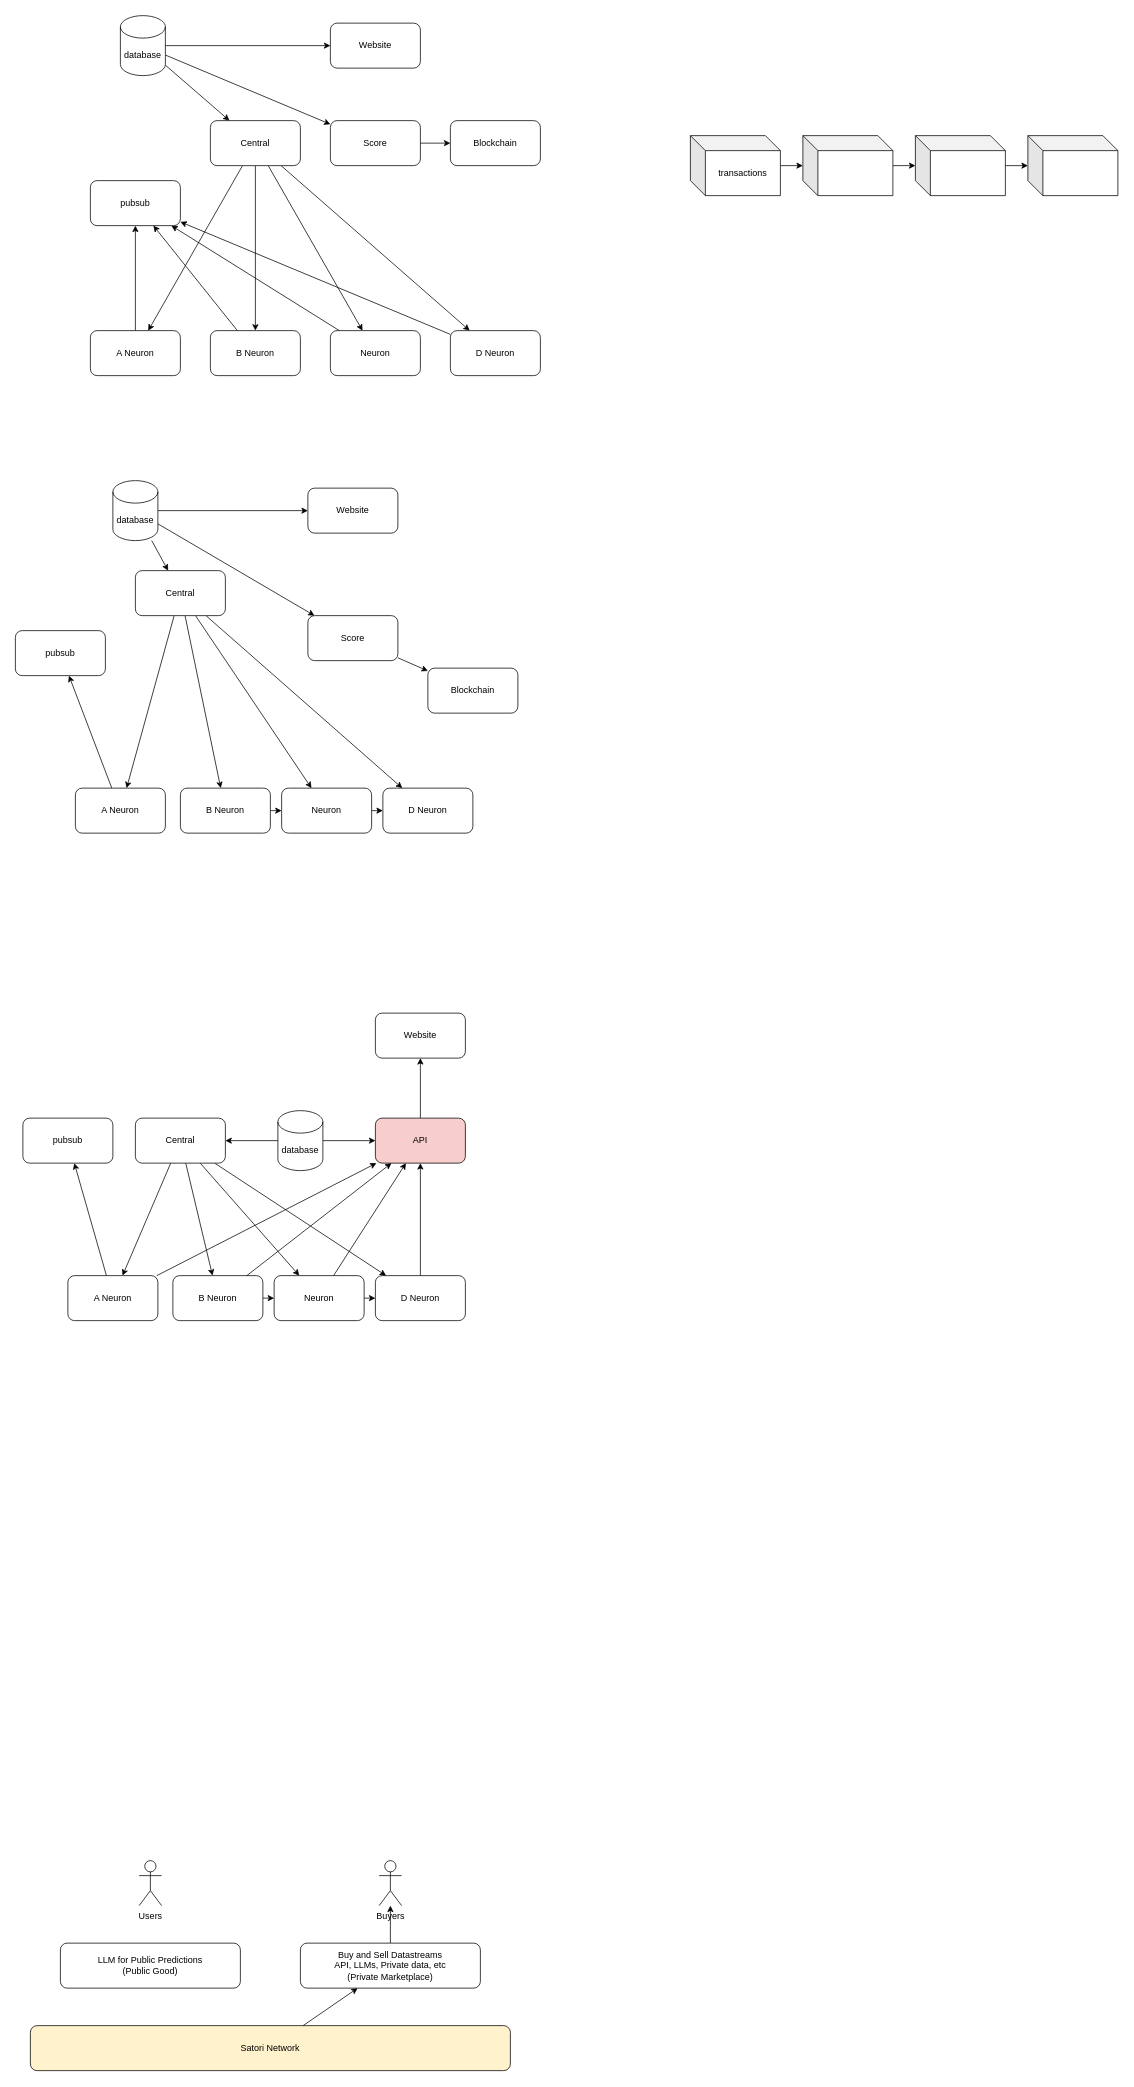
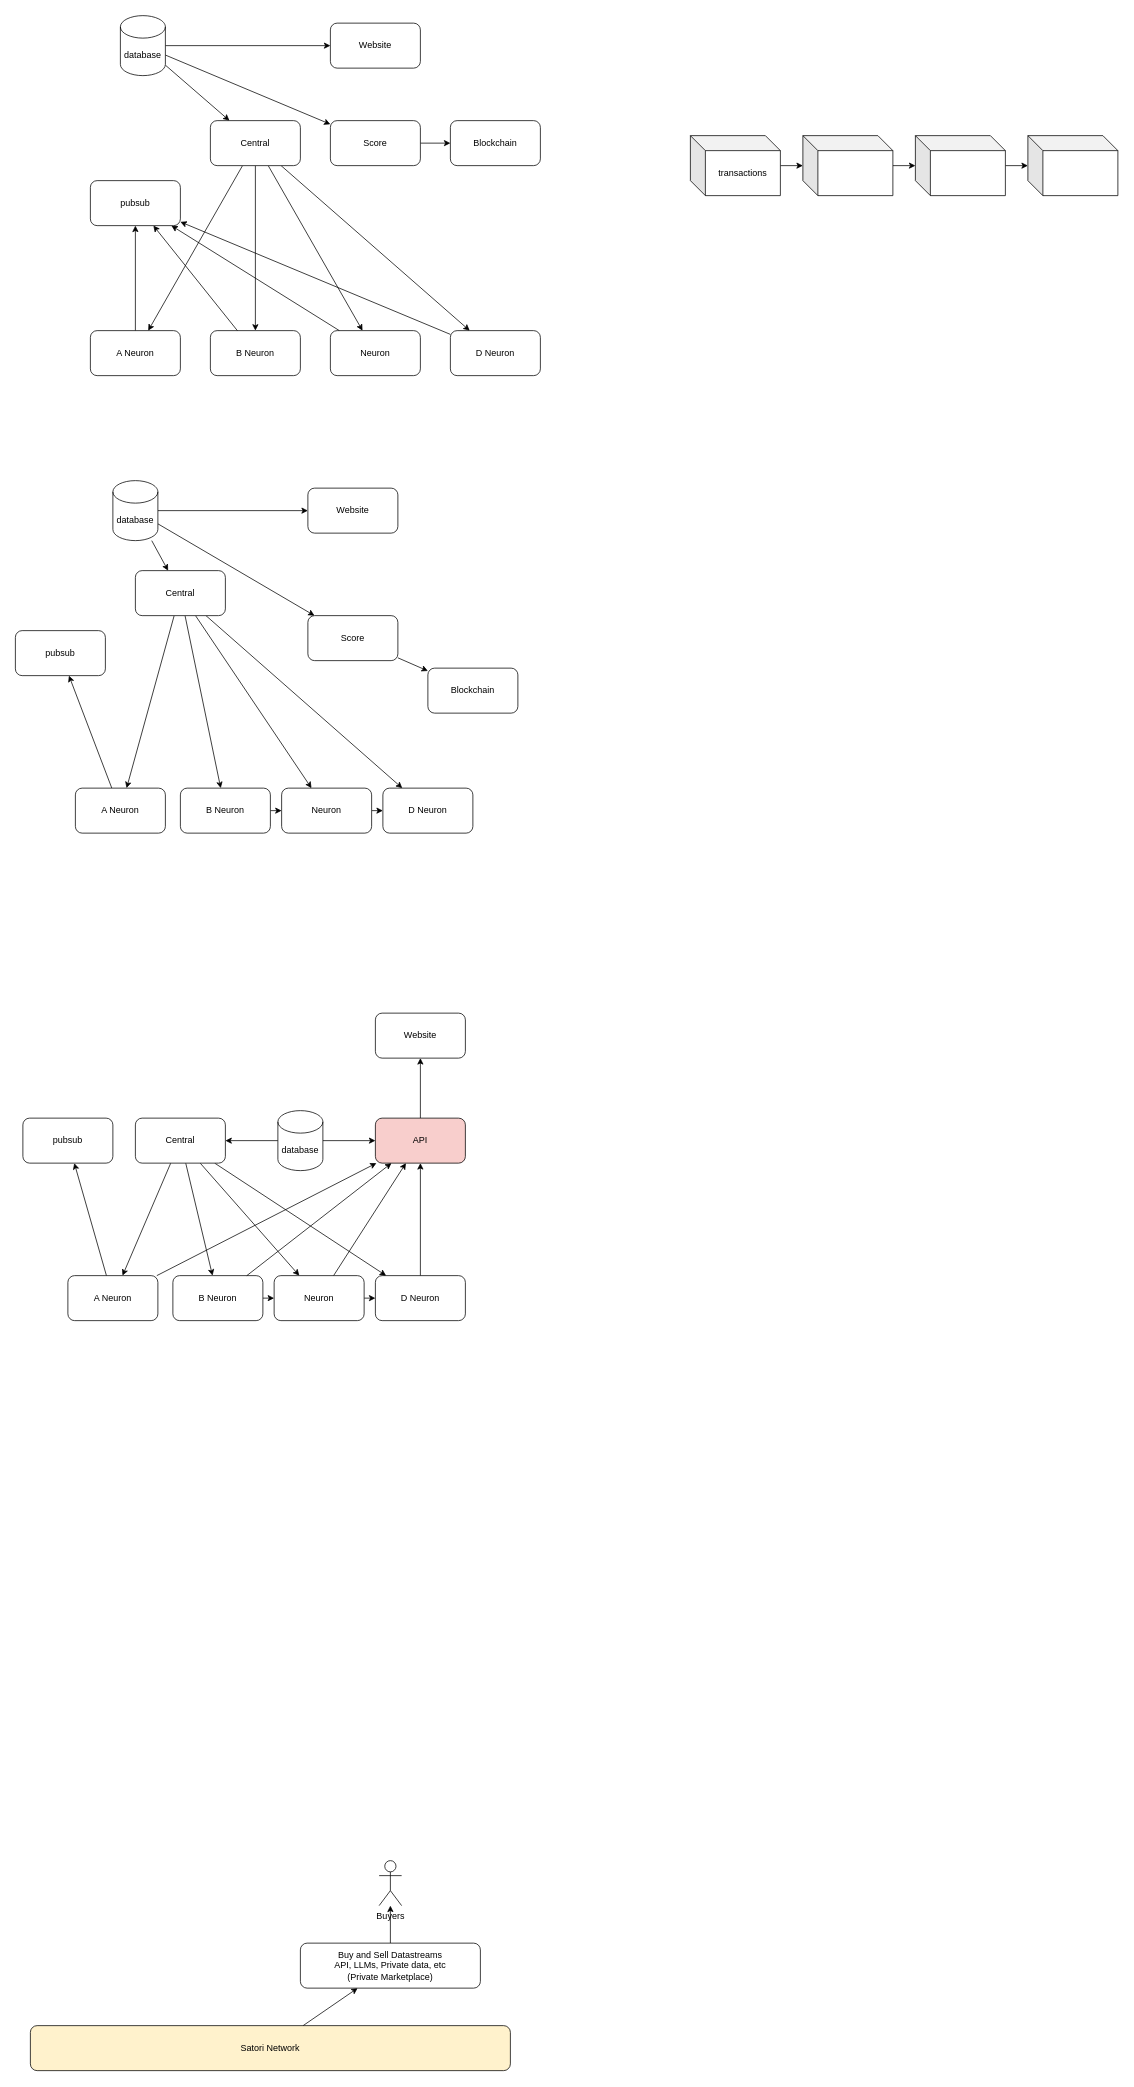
  <mxCell id="0" />
  <mxCell id="1" parent="0" />
  <mxCell id="2" style="edgeStyle=none;html=1;" edge="1" parent="1" source="3" target="18"><mxGeometry relative="1" as="geometry" /></mxCell>
  <mxCell id="3" value="A Neuron" style="rounded=1;whiteSpace=wrap;html=1;" vertex="1" parent="1"><mxGeometry x="120" y="440" width="120" height="60" as="geometry" /></mxCell>
  <mxCell id="4" value="B Neuron" style="rounded=1;whiteSpace=wrap;html=1;" vertex="1" parent="1"><mxGeometry x="280" y="440" width="120" height="60" as="geometry" /></mxCell>
  <mxCell id="5" style="edgeStyle=none;html=1;" edge="1" parent="1" source="6" target="18"><mxGeometry relative="1" as="geometry" /></mxCell>
  <mxCell id="6" value="Neuron" style="rounded=1;whiteSpace=wrap;html=1;" vertex="1" parent="1"><mxGeometry x="440" y="440" width="120" height="60" as="geometry" /></mxCell>
  <mxCell id="7" style="edgeStyle=none;html=1;" edge="1" parent="1" source="8" target="18"><mxGeometry relative="1" as="geometry" /></mxCell>
  <mxCell id="8" value="D Neuron" style="rounded=1;whiteSpace=wrap;html=1;" vertex="1" parent="1"><mxGeometry x="600" y="440" width="120" height="60" as="geometry" /></mxCell>
  <mxCell id="9" style="edgeStyle=none;html=1;" edge="1" parent="1" source="13" target="3"><mxGeometry relative="1" as="geometry" /></mxCell>
  <mxCell id="10" style="edgeStyle=none;html=1;" edge="1" parent="1" source="13" target="4"><mxGeometry relative="1" as="geometry" /></mxCell>
  <mxCell id="11" style="edgeStyle=none;html=1;" edge="1" parent="1" source="13" target="6"><mxGeometry relative="1" as="geometry" /></mxCell>
  <mxCell id="12" style="edgeStyle=none;html=1;" edge="1" parent="1" source="13" target="8"><mxGeometry relative="1" as="geometry" /></mxCell>
  <mxCell id="13" value="Central" style="rounded=1;whiteSpace=wrap;html=1;" vertex="1" parent="1"><mxGeometry x="280" y="160" width="120" height="60" as="geometry" /></mxCell>
  <mxCell id="14" style="edgeStyle=none;html=1;" edge="1" parent="1" source="17" target="13"><mxGeometry relative="1" as="geometry" /></mxCell>
  <mxCell id="15" style="edgeStyle=none;html=1;" edge="1" parent="1" source="17" target="21"><mxGeometry relative="1" as="geometry" /></mxCell>
  <mxCell id="16" style="edgeStyle=none;html=1;" edge="1" parent="1" source="17" target="74"><mxGeometry relative="1" as="geometry" /></mxCell>
  <mxCell id="17" value="database" style="shape=cylinder3;whiteSpace=wrap;html=1;boundedLbl=1;backgroundOutline=1;size=15;" vertex="1" parent="1"><mxGeometry x="160" y="20" width="60" height="80" as="geometry" /></mxCell>
  <mxCell id="18" value="pubsub" style="rounded=1;whiteSpace=wrap;html=1;" vertex="1" parent="1"><mxGeometry x="120" y="240" width="120" height="60" as="geometry" /></mxCell>
  <mxCell id="19" style="edgeStyle=none;html=1;" edge="1" parent="1" source="4" target="18"><mxGeometry relative="1" as="geometry" /></mxCell>
  <mxCell id="20" style="edgeStyle=none;html=1;" edge="1" parent="1" source="21" target="22"><mxGeometry relative="1" as="geometry" /></mxCell>
  <mxCell id="21" value="Score" style="rounded=1;whiteSpace=wrap;html=1;" vertex="1" parent="1"><mxGeometry x="440" y="160" width="120" height="60" as="geometry" /></mxCell>
  <mxCell id="22" value="Blockchain" style="rounded=1;whiteSpace=wrap;html=1;" vertex="1" parent="1"><mxGeometry x="600" y="160" width="120" height="60" as="geometry" /></mxCell>
  <mxCell id="23" style="edgeStyle=none;html=1;" edge="1" parent="1" source="24" target="39"><mxGeometry relative="1" as="geometry" /></mxCell>
  <mxCell id="24" value="A Neuron" style="rounded=1;whiteSpace=wrap;html=1;" vertex="1" parent="1"><mxGeometry x="100" y="1050" width="120" height="60" as="geometry" /></mxCell>
  <mxCell id="25" style="edgeStyle=none;html=1;" edge="1" parent="1" source="26" target="28"><mxGeometry relative="1" as="geometry" /></mxCell>
  <mxCell id="26" value="B Neuron" style="rounded=1;whiteSpace=wrap;html=1;" vertex="1" parent="1"><mxGeometry x="240" y="1050" width="120" height="60" as="geometry" /></mxCell>
  <mxCell id="27" style="edgeStyle=none;html=1;" edge="1" parent="1" source="28" target="29"><mxGeometry relative="1" as="geometry" /></mxCell>
  <mxCell id="28" value="Neuron" style="rounded=1;whiteSpace=wrap;html=1;" vertex="1" parent="1"><mxGeometry x="375" y="1050" width="120" height="60" as="geometry" /></mxCell>
  <mxCell id="29" value="D Neuron" style="rounded=1;whiteSpace=wrap;html=1;" vertex="1" parent="1"><mxGeometry x="510" y="1050" width="120" height="60" as="geometry" /></mxCell>
  <mxCell id="30" style="edgeStyle=none;html=1;" edge="1" parent="1" source="34" target="24"><mxGeometry relative="1" as="geometry" /></mxCell>
  <mxCell id="31" style="edgeStyle=none;html=1;" edge="1" parent="1" source="34" target="26"><mxGeometry relative="1" as="geometry" /></mxCell>
  <mxCell id="32" style="edgeStyle=none;html=1;" edge="1" parent="1" source="34" target="28"><mxGeometry relative="1" as="geometry" /></mxCell>
  <mxCell id="33" style="edgeStyle=none;html=1;" edge="1" parent="1" source="34" target="29"><mxGeometry relative="1" as="geometry" /></mxCell>
  <mxCell id="34" value="Central" style="rounded=1;whiteSpace=wrap;html=1;" vertex="1" parent="1"><mxGeometry x="180" y="760" width="120" height="60" as="geometry" /></mxCell>
  <mxCell id="35" style="edgeStyle=none;html=1;" edge="1" parent="1" source="38" target="34"><mxGeometry relative="1" as="geometry" /></mxCell>
  <mxCell id="36" style="edgeStyle=none;html=1;" edge="1" parent="1" source="38" target="41"><mxGeometry relative="1" as="geometry" /></mxCell>
  <mxCell id="37" style="edgeStyle=none;html=1;" edge="1" parent="1" source="38" target="43"><mxGeometry relative="1" as="geometry" /></mxCell>
  <mxCell id="38" value="database" style="shape=cylinder3;whiteSpace=wrap;html=1;boundedLbl=1;backgroundOutline=1;size=15;" vertex="1" parent="1"><mxGeometry x="150" y="640" width="60" height="80" as="geometry" /></mxCell>
  <mxCell id="39" value="pubsub" style="rounded=1;whiteSpace=wrap;html=1;" vertex="1" parent="1"><mxGeometry x="20" y="840" width="120" height="60" as="geometry" /></mxCell>
  <mxCell id="40" style="edgeStyle=none;html=1;" edge="1" parent="1" source="41" target="42"><mxGeometry relative="1" as="geometry" /></mxCell>
  <mxCell id="41" value="Score" style="rounded=1;whiteSpace=wrap;html=1;" vertex="1" parent="1"><mxGeometry x="410" y="820" width="120" height="60" as="geometry" /></mxCell>
  <mxCell id="42" value="Blockchain" style="rounded=1;whiteSpace=wrap;html=1;" vertex="1" parent="1"><mxGeometry x="570" y="890" width="120" height="60" as="geometry" /></mxCell>
  <mxCell id="43" value="Website" style="rounded=1;whiteSpace=wrap;html=1;" vertex="1" parent="1"><mxGeometry x="410" y="650" width="120" height="60" as="geometry" /></mxCell>
  <mxCell id="44" style="edgeStyle=none;html=1;" edge="1" parent="1" source="46" target="62"><mxGeometry relative="1" as="geometry" /></mxCell>
  <mxCell id="45" style="edgeStyle=none;html=1;" edge="1" parent="1" source="46" target="65"><mxGeometry relative="1" as="geometry" /></mxCell>
  <mxCell id="46" value="A Neuron" style="rounded=1;whiteSpace=wrap;html=1;" vertex="1" parent="1"><mxGeometry x="90" y="1700" width="120" height="60" as="geometry" /></mxCell>
  <mxCell id="47" style="edgeStyle=none;html=1;" edge="1" parent="1" source="48" target="51"><mxGeometry relative="1" as="geometry" /></mxCell>
  <mxCell id="48" value="B Neuron" style="rounded=1;whiteSpace=wrap;html=1;" vertex="1" parent="1"><mxGeometry x="230" y="1700" width="120" height="60" as="geometry" /></mxCell>
  <mxCell id="49" style="edgeStyle=none;html=1;" edge="1" parent="1" source="51" target="53"><mxGeometry relative="1" as="geometry" /></mxCell>
  <mxCell id="50" style="edgeStyle=none;html=1;" edge="1" parent="1" source="51" target="65"><mxGeometry relative="1" as="geometry" /></mxCell>
  <mxCell id="51" value="Neuron" style="rounded=1;whiteSpace=wrap;html=1;" vertex="1" parent="1"><mxGeometry x="365" y="1700" width="120" height="60" as="geometry" /></mxCell>
  <mxCell id="52" style="edgeStyle=none;html=1;" edge="1" parent="1" source="53" target="65"><mxGeometry relative="1" as="geometry" /></mxCell>
  <mxCell id="53" value="D Neuron" style="rounded=1;whiteSpace=wrap;html=1;" vertex="1" parent="1"><mxGeometry x="500" y="1700" width="120" height="60" as="geometry" /></mxCell>
  <mxCell id="54" style="edgeStyle=none;html=1;" edge="1" parent="1" source="58" target="46"><mxGeometry relative="1" as="geometry" /></mxCell>
  <mxCell id="55" style="edgeStyle=none;html=1;" edge="1" parent="1" source="58" target="48"><mxGeometry relative="1" as="geometry" /></mxCell>
  <mxCell id="56" style="edgeStyle=none;html=1;" edge="1" parent="1" source="58" target="51"><mxGeometry relative="1" as="geometry" /></mxCell>
  <mxCell id="57" style="edgeStyle=none;html=1;" edge="1" parent="1" source="58" target="53"><mxGeometry relative="1" as="geometry" /></mxCell>
  <mxCell id="58" value="Central" style="rounded=1;whiteSpace=wrap;html=1;" vertex="1" parent="1"><mxGeometry x="180" y="1490" width="120" height="60" as="geometry" /></mxCell>
  <mxCell id="59" style="edgeStyle=none;html=1;" edge="1" parent="1" source="61" target="58"><mxGeometry relative="1" as="geometry" /></mxCell>
  <mxCell id="60" style="edgeStyle=none;html=1;" edge="1" parent="1" source="61" target="65"><mxGeometry relative="1" as="geometry" /></mxCell>
  <mxCell id="61" value="database" style="shape=cylinder3;whiteSpace=wrap;html=1;boundedLbl=1;backgroundOutline=1;size=15;" vertex="1" parent="1"><mxGeometry x="370" y="1480" width="60" height="80" as="geometry" /></mxCell>
  <mxCell id="62" value="pubsub" style="rounded=1;whiteSpace=wrap;html=1;" vertex="1" parent="1"><mxGeometry x="30" y="1490" width="120" height="60" as="geometry" /></mxCell>
  <mxCell id="63" value="Website" style="rounded=1;whiteSpace=wrap;html=1;" vertex="1" parent="1"><mxGeometry x="500" y="1350" width="120" height="60" as="geometry" /></mxCell>
  <mxCell id="64" style="edgeStyle=none;html=1;" edge="1" parent="1" source="65" target="63"><mxGeometry relative="1" as="geometry" /></mxCell>
  <mxCell id="65" value="API" style="rounded=1;whiteSpace=wrap;html=1;fillColor=#f8cecc;" vertex="1" parent="1"><mxGeometry x="500" y="1490" width="120" height="60" as="geometry" /></mxCell>
  <mxCell id="66" style="edgeStyle=none;html=1;" edge="1" parent="1" source="48" target="65"><mxGeometry relative="1" as="geometry" /></mxCell>
  <mxCell id="67" style="edgeStyle=none;html=1;" edge="1" parent="1" source="68" target="71"><mxGeometry relative="1" as="geometry" /></mxCell>
  <mxCell id="68" value="Satori Network" style="rounded=1;whiteSpace=wrap;html=1;fillColor=#fff2cc;" vertex="1" parent="1"><mxGeometry x="40" y="2700" width="640" height="60" as="geometry" /></mxCell>
- <mxCell id="69" value="LLM for Public Predictions&lt;div&gt;(Public Good)&lt;/div&gt;" style="rounded=1;whiteSpace=wrap;html=1;" vertex="1" parent="1"><mxGeometry x="80" y="2590" width="240" height="60" as="geometry" /></mxCell>
  <mxCell id="70" style="edgeStyle=none;html=1;" edge="1" parent="1" source="71" target="73"><mxGeometry relative="1" as="geometry" /></mxCell>
  <mxCell id="71" value="&lt;div&gt;Buy and Sell Datastreams&lt;/div&gt;&lt;div&gt;API, LLMs, Private data, etc&lt;/div&gt;(Private Marketplace)" style="rounded=1;whiteSpace=wrap;html=1;" vertex="1" parent="1"><mxGeometry x="400" y="2590" width="240" height="60" as="geometry" /></mxCell>
- <mxCell id="72" value="Users" style="shape=umlActor;verticalLabelPosition=bottom;verticalAlign=top;html=1;outlineConnect=0;" vertex="1" parent="1"><mxGeometry x="185" y="2480" width="30" height="60" as="geometry" /></mxCell>
  <mxCell id="73" value="Buyers" style="shape=umlActor;verticalLabelPosition=bottom;verticalAlign=top;html=1;outlineConnect=0;" vertex="1" parent="1"><mxGeometry x="505" y="2480" width="30" height="60" as="geometry" /></mxCell>
  <mxCell id="74" value="Website" style="rounded=1;whiteSpace=wrap;html=1;" vertex="1" parent="1"><mxGeometry x="440" y="30" width="120" height="60" as="geometry" /></mxCell>
  <mxCell id="75" value="" style="shape=cube;whiteSpace=wrap;html=1;boundedLbl=1;backgroundOutline=1;darkOpacity=0.05;darkOpacity2=0.1;" vertex="1" parent="1"><mxGeometry x="1370" y="180" width="120" height="80" as="geometry" /></mxCell>
  <mxCell id="76" style="edgeStyle=none;html=1;" edge="1" parent="1" source="77" target="75"><mxGeometry relative="1" as="geometry" /></mxCell>
  <mxCell id="77" value="" style="shape=cube;whiteSpace=wrap;html=1;boundedLbl=1;backgroundOutline=1;darkOpacity=0.05;darkOpacity2=0.1;" vertex="1" parent="1"><mxGeometry x="1220" y="180" width="120" height="80" as="geometry" /></mxCell>
  <mxCell id="78" style="edgeStyle=none;html=1;" edge="1" parent="1" source="79" target="77"><mxGeometry relative="1" as="geometry" /></mxCell>
  <mxCell id="79" value="" style="shape=cube;whiteSpace=wrap;html=1;boundedLbl=1;backgroundOutline=1;darkOpacity=0.05;darkOpacity2=0.1;" vertex="1" parent="1"><mxGeometry x="1070" y="180" width="120" height="80" as="geometry" /></mxCell>
  <mxCell id="80" style="edgeStyle=none;html=1;" edge="1" parent="1" source="81" target="79"><mxGeometry relative="1" as="geometry" /></mxCell>
  <mxCell id="81" value="transactions" style="shape=cube;whiteSpace=wrap;html=1;boundedLbl=1;backgroundOutline=1;darkOpacity=0.05;darkOpacity2=0.1;" vertex="1" parent="1"><mxGeometry x="920" y="180" width="120" height="80" as="geometry" /></mxCell>
